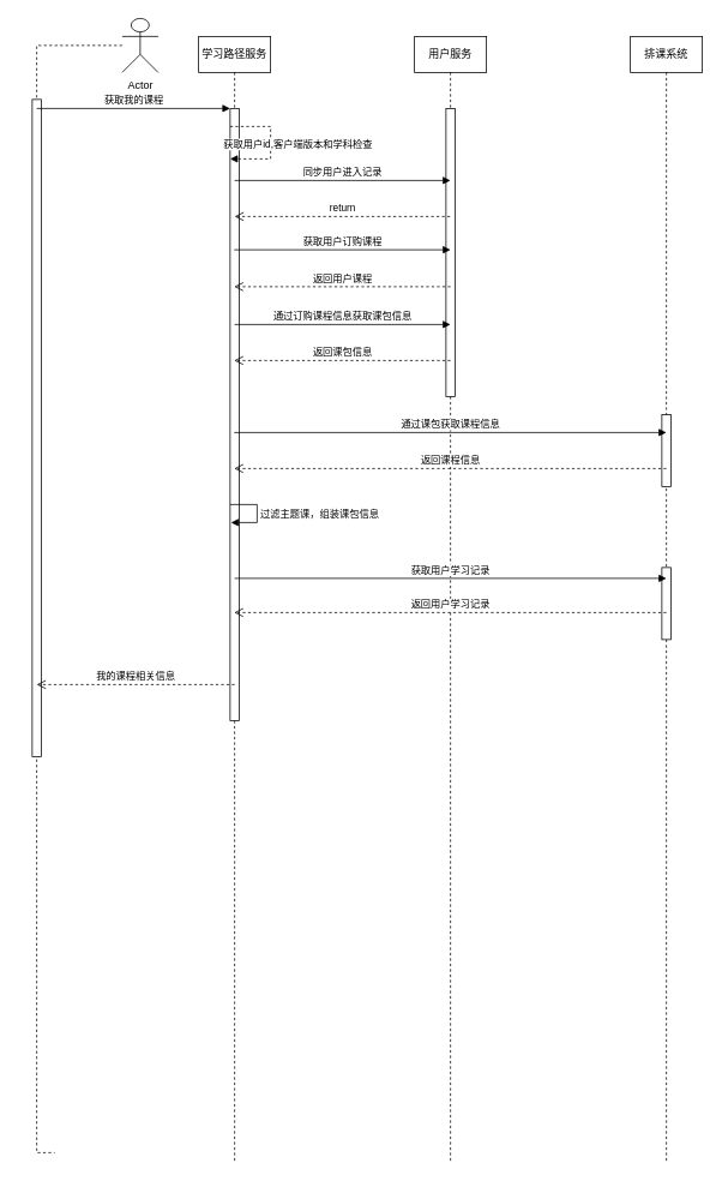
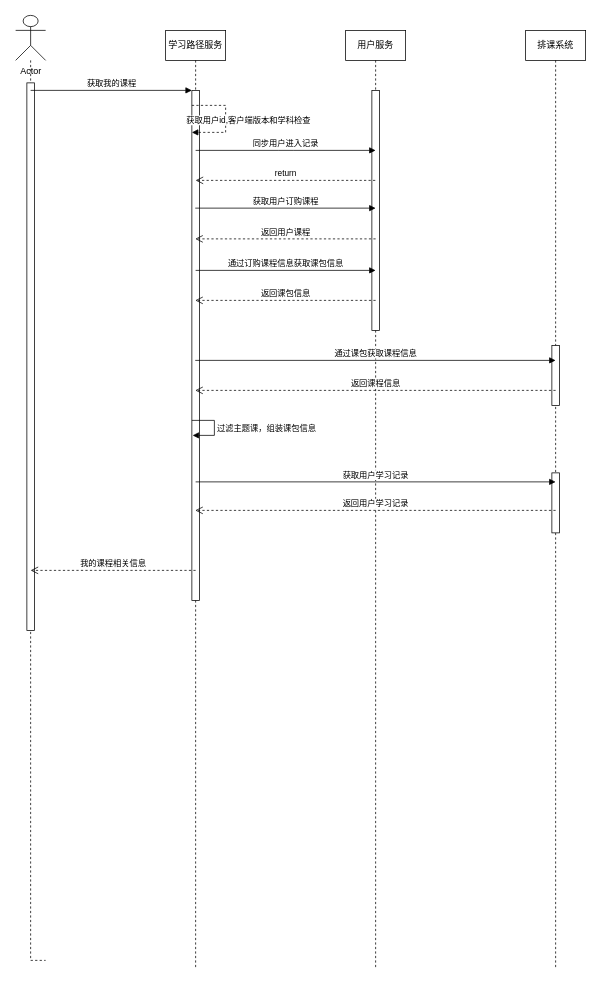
  <mxCell id="0" />
  <mxCell id="1" parent="0" />
  <mxCell id="2" style="edgeStyle=orthogonalEdgeStyle;rounded=0;orthogonalLoop=1;jettySize=auto;html=1;dashed=1;endArrow=none;endFill=0;" edge="1" parent="1" source="3"><mxGeometry relative="1" as="geometry"><mxPoint x="60" y="1280" as="targetPoint" /><Array as="points"><mxPoint x="40" y="1280" /></Array></mxGeometry></mxCell>
- <mxCell id="3" value="Actor" style="shape=umlActor;verticalLabelPosition=bottom;verticalAlign=top;html=1;" vertex="1" parent="1"><mxGeometry x="135" y="20" width="40" height="60" as="geometry" /></mxCell>
+ <mxCell id="3" value="Actor" style="shape=umlActor;verticalLabelPosition=bottom;verticalAlign=top;html=1;" vertex="1" parent="1"><mxGeometry x="20" y="20" width="40" height="60" as="geometry" /></mxCell>
  <mxCell id="4" value="学习路径服务" style="shape=umlLifeline;perimeter=lifelinePerimeter;whiteSpace=wrap;html=1;container=1;collapsible=0;recursiveResize=0;outlineConnect=0;" vertex="1" parent="1"><mxGeometry x="220" y="40" width="80" height="1250" as="geometry" /></mxCell>
  <mxCell id="5" value="" style="html=1;points=[];perimeter=orthogonalPerimeter;" vertex="1" parent="4"><mxGeometry x="35" y="80" width="10" height="680" as="geometry" /></mxCell>
  <mxCell id="6" value="获取用户id,客户端版本和学科检查" style="edgeStyle=orthogonalEdgeStyle;html=1;align=left;spacingLeft=2;endArrow=block;rounded=0;dashed=1;" edge="1" parent="4"><mxGeometry x="1" y="-20" relative="1" as="geometry"><mxPoint x="35" y="100" as="sourcePoint" /><Array as="points"><mxPoint x="80" y="100" /><mxPoint x="80" y="136" /></Array><mxPoint x="35" y="136" as="targetPoint" /><mxPoint x="-11" y="4" as="offset" /></mxGeometry></mxCell>
  <mxCell id="7" value="过滤主题课，组装课包信息" style="edgeStyle=orthogonalEdgeStyle;html=1;align=left;spacingLeft=2;endArrow=block;rounded=0;" edge="1" parent="4"><mxGeometry relative="1" as="geometry"><mxPoint x="35" y="520" as="sourcePoint" /><Array as="points"><mxPoint x="65" y="520" /><mxPoint x="65" y="540" /></Array><mxPoint x="36" y="540" as="targetPoint" /></mxGeometry></mxCell>
  <mxCell id="8" value="" style="html=1;points=[];perimeter=orthogonalPerimeter;" vertex="1" parent="1"><mxGeometry x="35" y="110" width="10" height="730" as="geometry" /></mxCell>
  <mxCell id="9" value="获取我的课程" style="html=1;verticalAlign=bottom;endArrow=block;entryX=0;entryY=0;" edge="1" target="5" parent="1"><mxGeometry relative="1" as="geometry"><mxPoint x="40" y="120" as="sourcePoint" /></mxGeometry></mxCell>
  <mxCell id="10" value="用户服务" style="shape=umlLifeline;perimeter=lifelinePerimeter;whiteSpace=wrap;html=1;container=1;collapsible=0;recursiveResize=0;outlineConnect=0;" vertex="1" parent="1"><mxGeometry x="460" y="40" width="80" height="1250" as="geometry" /></mxCell>
  <mxCell id="11" value="" style="html=1;points=[];perimeter=orthogonalPerimeter;" vertex="1" parent="10"><mxGeometry x="35" y="80" width="10" height="320" as="geometry" /></mxCell>
  <mxCell id="12" value="return" style="html=1;verticalAlign=bottom;endArrow=open;dashed=1;endSize=8;" edge="1" parent="1" source="10"><mxGeometry relative="1" as="geometry"><mxPoint x="490" y="240" as="sourcePoint" /><mxPoint x="260" y="240" as="targetPoint" /><Array as="points"><mxPoint x="380" y="240" /></Array></mxGeometry></mxCell>
  <mxCell id="13" value="同步用户进入记录" style="html=1;verticalAlign=bottom;endArrow=block;" edge="1" parent="1"><mxGeometry width="80" relative="1" as="geometry"><mxPoint x="260" y="200" as="sourcePoint" /><mxPoint x="500" y="200" as="targetPoint" /><Array as="points"><mxPoint x="380" y="200" /></Array></mxGeometry></mxCell>
  <mxCell id="14" value="返回用户课程" style="html=1;verticalAlign=bottom;endArrow=open;dashed=1;endSize=8;" edge="1" parent="1" target="4"><mxGeometry relative="1" as="geometry"><mxPoint x="500" y="318" as="sourcePoint" /><mxPoint x="270" y="360" as="targetPoint" /></mxGeometry></mxCell>
  <mxCell id="15" value="获取用户订购课程" style="html=1;verticalAlign=bottom;endArrow=block;" edge="1" parent="1" source="4"><mxGeometry width="80" relative="1" as="geometry"><mxPoint x="270" y="320" as="sourcePoint" /><mxPoint x="500" y="277" as="targetPoint" /></mxGeometry></mxCell>
  <mxCell id="16" value="通过订购课程信息获取课包信息" style="html=1;verticalAlign=bottom;endArrow=block;" edge="1" parent="1"><mxGeometry width="80" relative="1" as="geometry"><mxPoint x="260" y="360" as="sourcePoint" /><mxPoint x="500" y="360" as="targetPoint" /></mxGeometry></mxCell>
  <mxCell id="17" value="返回课包信息" style="html=1;verticalAlign=bottom;endArrow=open;dashed=1;endSize=8;" edge="1" parent="1" target="4"><mxGeometry relative="1" as="geometry"><mxPoint x="500" y="400" as="sourcePoint" /><mxPoint x="270" y="559" as="targetPoint" /><Array as="points"><mxPoint x="390" y="400" /></Array></mxGeometry></mxCell>
  <mxCell id="18" value="排课系统" style="shape=umlLifeline;perimeter=lifelinePerimeter;whiteSpace=wrap;html=1;container=1;collapsible=0;recursiveResize=0;outlineConnect=0;" vertex="1" parent="1"><mxGeometry x="700" y="40" width="80" height="1250" as="geometry" /></mxCell>
  <mxCell id="19" value="" style="html=1;points=[];perimeter=orthogonalPerimeter;" vertex="1" parent="18"><mxGeometry x="35" y="420" width="10" height="80" as="geometry" /></mxCell>
  <mxCell id="20" value="" style="html=1;points=[];perimeter=orthogonalPerimeter;" vertex="1" parent="18"><mxGeometry x="35" y="590" width="10" height="80" as="geometry" /></mxCell>
  <mxCell id="21" value="通过课包获取课程信息" style="html=1;verticalAlign=bottom;endArrow=block;" edge="1" parent="1" source="4"><mxGeometry width="80" relative="1" as="geometry"><mxPoint x="600" y="480" as="sourcePoint" /><mxPoint x="740" y="480" as="targetPoint" /></mxGeometry></mxCell>
  <mxCell id="22" value="返回课程信息" style="html=1;verticalAlign=bottom;endArrow=open;dashed=1;endSize=8;" edge="1" parent="1" target="4"><mxGeometry relative="1" as="geometry"><mxPoint x="740" y="520" as="sourcePoint" /><mxPoint x="660" y="520" as="targetPoint" /></mxGeometry></mxCell>
  <mxCell id="23" value="获取用户学习记录" style="html=1;verticalAlign=bottom;endArrow=block;" edge="1" parent="1"><mxGeometry width="80" relative="1" as="geometry"><mxPoint x="260" y="642" as="sourcePoint" /><mxPoint x="740" y="642" as="targetPoint" /></mxGeometry></mxCell>
  <mxCell id="24" value="返回用户学习记录" style="html=1;verticalAlign=bottom;endArrow=open;dashed=1;endSize=8;" edge="1" parent="1" target="4"><mxGeometry relative="1" as="geometry"><mxPoint x="740" y="680" as="sourcePoint" /><mxPoint x="660" y="680" as="targetPoint" /></mxGeometry></mxCell>
  <mxCell id="25" value="我的课程相关信息" style="html=1;verticalAlign=bottom;endArrow=open;dashed=1;endSize=8;" edge="1" parent="1"><mxGeometry relative="1" as="geometry"><mxPoint x="260" y="760" as="sourcePoint" /><mxPoint x="40" y="760" as="targetPoint" /></mxGeometry></mxCell>
